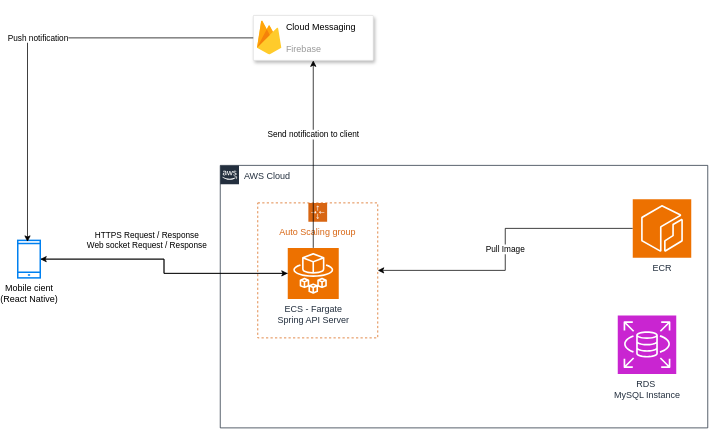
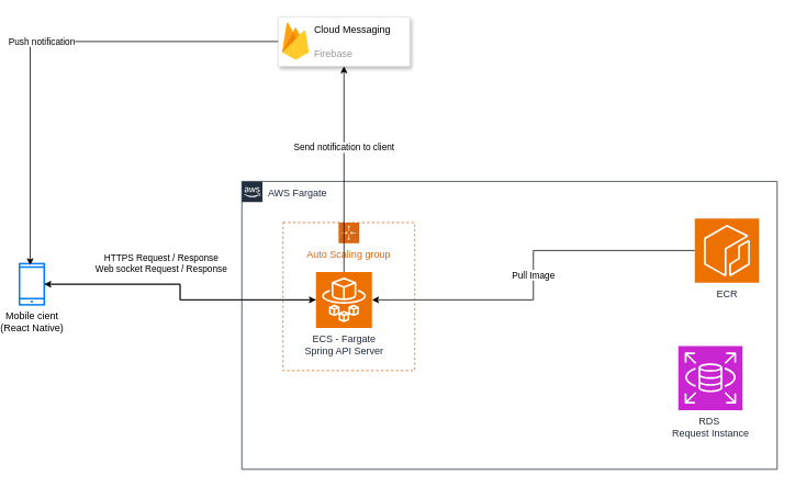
  <mxCell id="0" />
  <mxCell id="1" parent="0" />
- <mxCell id="2" value="AWS Cloud" style="points=[[0,0],[0.25,0],[0.5,0],[0.75,0],[1,0],[1,0.25],[1,0.5],[1,0.75],[1,1],[0.75,1],[0.5,1],[0.25,1],[0,1],[0,0.75],[0,0.5],[0,0.25]];outlineConnect=0;gradientColor=none;html=1;whiteSpace=wrap;fontSize=12;fontStyle=0;container=1;pointerEvents=0;collapsible=0;recursiveResize=0;shape=mxgraph.aws4.group;grIcon=mxgraph.aws4.group_aws_cloud_alt;strokeColor=#232F3E;fillColor=none;verticalAlign=top;align=left;spacingLeft=30;fontColor=#232F3E;dashed=0;" vertex="1" parent="1"><mxGeometry x="290" y="220" width="650" height="350" as="geometry" /></mxCell>
+ <mxCell id="2" value="AWS Fargate" style="points=[[0,0],[0.25,0],[0.5,0],[0.75,0],[1,0],[1,0.25],[1,0.5],[1,0.75],[1,1],[0.75,1],[0.5,1],[0.25,1],[0,1],[0,0.75],[0,0.5],[0,0.25]];outlineConnect=0;gradientColor=none;html=1;whiteSpace=wrap;fontSize=12;fontStyle=0;container=1;pointerEvents=0;collapsible=0;recursiveResize=0;shape=mxgraph.aws4.group;grIcon=mxgraph.aws4.group_aws_cloud_alt;strokeColor=#232F3E;fillColor=none;verticalAlign=top;align=left;spacingLeft=30;fontColor=#232F3E;dashed=0;" vertex="1" parent="1"><mxGeometry x="290" y="220" width="650" height="350" as="geometry" /></mxCell>
  <mxCell id="3" value="ECS - Fargate&lt;div&gt;Spring API Server&lt;/div&gt;" style="sketch=0;points=[[0,0,0],[0.25,0,0],[0.5,0,0],[0.75,0,0],[1,0,0],[0,1,0],[0.25,1,0],[0.5,1,0],[0.75,1,0],[1,1,0],[0,0.25,0],[0,0.5,0],[0,0.75,0],[1,0.25,0],[1,0.5,0],[1,0.75,0]];outlineConnect=0;fontColor=#232F3E;fillColor=#ED7100;strokeColor=#ffffff;dashed=0;verticalLabelPosition=bottom;verticalAlign=top;align=center;html=1;fontSize=12;fontStyle=0;aspect=fixed;shape=mxgraph.aws4.resourceIcon;resIcon=mxgraph.aws4.fargate;" vertex="1" parent="2"><mxGeometry x="90" y="110" width="68" height="68" as="geometry" /></mxCell>
- <mxCell id="4" value="Pull Image" style="edgeStyle=orthogonalEdgeStyle;rounded=0;orthogonalLoop=1;jettySize=auto;html=1;" edge="1" parent="2" source="5" target="7"><mxGeometry relative="1" as="geometry" /></mxCell>
+ <mxCell id="4" value="Pull Image" style="edgeStyle=orthogonalEdgeStyle;rounded=0;orthogonalLoop=1;jettySize=auto;html=1;" edge="1" parent="2" source="5" target="3"><mxGeometry relative="1" as="geometry" /></mxCell>
  <mxCell id="5" value="ECR" style="sketch=0;points=[[0,0,0],[0.25,0,0],[0.5,0,0],[0.75,0,0],[1,0,0],[0,1,0],[0.25,1,0],[0.5,1,0],[0.75,1,0],[1,1,0],[0,0.25,0],[0,0.5,0],[0,0.75,0],[1,0.25,0],[1,0.5,0],[1,0.75,0]];outlineConnect=0;fontColor=#232F3E;fillColor=#ED7100;strokeColor=#ffffff;dashed=0;verticalLabelPosition=bottom;verticalAlign=top;align=center;html=1;fontSize=12;fontStyle=0;aspect=fixed;shape=mxgraph.aws4.resourceIcon;resIcon=mxgraph.aws4.ecr;" vertex="1" parent="2"><mxGeometry x="550" y="45" width="78" height="78" as="geometry" /></mxCell>
- <mxCell id="6" value="RDS&amp;nbsp;&lt;br&gt;MySQL Instance" style="sketch=0;points=[[0,0,0],[0.25,0,0],[0.5,0,0],[0.75,0,0],[1,0,0],[0,1,0],[0.25,1,0],[0.5,1,0],[0.75,1,0],[1,1,0],[0,0.25,0],[0,0.5,0],[0,0.75,0],[1,0.25,0],[1,0.5,0],[1,0.75,0]];outlineConnect=0;fontColor=#232F3E;fillColor=#C925D1;strokeColor=#ffffff;dashed=0;verticalLabelPosition=bottom;verticalAlign=top;align=center;html=1;fontSize=12;fontStyle=0;aspect=fixed;shape=mxgraph.aws4.resourceIcon;resIcon=mxgraph.aws4.rds;" vertex="1" parent="2"><mxGeometry x="530" y="200" width="78" height="78" as="geometry" /></mxCell>
+ <mxCell id="6" value="RDS&amp;nbsp;&lt;br&gt;Request Instance" style="sketch=0;points=[[0,0,0],[0.25,0,0],[0.5,0,0],[0.75,0,0],[1,0,0],[0,1,0],[0.25,1,0],[0.5,1,0],[0.75,1,0],[1,1,0],[0,0.25,0],[0,0.5,0],[0,0.75,0],[1,0.25,0],[1,0.5,0],[1,0.75,0]];outlineConnect=0;fontColor=#232F3E;fillColor=#C925D1;strokeColor=#ffffff;dashed=0;verticalLabelPosition=bottom;verticalAlign=top;align=center;html=1;fontSize=12;fontStyle=0;aspect=fixed;shape=mxgraph.aws4.resourceIcon;resIcon=mxgraph.aws4.rds;" vertex="1" parent="2"><mxGeometry x="530" y="200" width="78" height="78" as="geometry" /></mxCell>
  <mxCell id="7" value="Auto Scaling group" style="points=[[0,0],[0.25,0],[0.5,0],[0.75,0],[1,0],[1,0.25],[1,0.5],[1,0.75],[1,1],[0.75,1],[0.5,1],[0.25,1],[0,1],[0,0.75],[0,0.5],[0,0.25]];outlineConnect=0;gradientColor=none;html=1;whiteSpace=wrap;fontSize=12;fontStyle=0;container=1;pointerEvents=0;collapsible=0;recursiveResize=0;shape=mxgraph.aws4.groupCenter;grIcon=mxgraph.aws4.group_auto_scaling_group;grStroke=1;strokeColor=#D86613;fillColor=none;verticalAlign=top;align=center;fontColor=#D86613;dashed=1;spacingTop=25;" vertex="1" parent="2"><mxGeometry x="50" y="50" width="160" height="180" as="geometry" /></mxCell>
  <mxCell id="8" value="HTTPS Request / Response&lt;br&gt;Web socket Request / Response" style="edgeStyle=orthogonalEdgeStyle;rounded=0;orthogonalLoop=1;jettySize=auto;html=1;entryX=0;entryY=0.5;entryDx=0;entryDy=0;entryPerimeter=0;" edge="1" parent="1" source="9" target="3"><mxGeometry x="-0.186" y="25" relative="1" as="geometry"><mxPoint as="offset" /></mxGeometry></mxCell>
  <mxCell id="9" value="Mobile cient&lt;br&gt;(React Native)" style="html=1;verticalLabelPosition=bottom;align=center;labelBackgroundColor=#ffffff;verticalAlign=top;strokeWidth=2;strokeColor=#0080F0;shadow=0;dashed=0;shape=mxgraph.ios7.icons.smartphone;" vertex="1" parent="1"><mxGeometry x="20" y="320" width="30" height="50" as="geometry" /></mxCell>
  <mxCell id="10" style="edgeStyle=orthogonalEdgeStyle;rounded=0;orthogonalLoop=1;jettySize=auto;html=1;" edge="1" parent="1" source="3" target="9"><mxGeometry relative="1" as="geometry" /></mxCell>
  <mxCell id="11" value="" style="strokeColor=#dddddd;shadow=1;strokeWidth=1;rounded=1;absoluteArcSize=1;arcSize=2;" vertex="1" parent="1"><mxGeometry x="334" y="20" width="160" height="60" as="geometry" /></mxCell>
  <mxCell id="12" value="&lt;font color=&quot;#000000&quot;&gt;Cloud Messaging&lt;/font&gt;&lt;div&gt;&lt;font color=&quot;#000000&quot;&gt;&lt;br&gt;&lt;/font&gt;Firebase&lt;/div&gt;" style="sketch=0;dashed=0;connectable=0;html=1;fillColor=#5184F3;strokeColor=none;shape=mxgraph.gcp2.firebase;part=1;labelPosition=right;verticalLabelPosition=middle;align=left;verticalAlign=middle;spacingLeft=5;fontColor=#999999;fontSize=12;" vertex="1" parent="11"><mxGeometry width="32.4" height="45" relative="1" as="geometry"><mxPoint x="5" y="7" as="offset" /></mxGeometry></mxCell>
  <mxCell id="13" style="edgeStyle=orthogonalEdgeStyle;rounded=0;orthogonalLoop=1;jettySize=auto;html=1;exitX=0.5;exitY=0;exitDx=0;exitDy=0;exitPerimeter=0;" edge="1" parent="1" source="3" target="11"><mxGeometry relative="1" as="geometry" /></mxCell>
  <mxCell id="14" value="Send notification to client" style="edgeLabel;html=1;align=center;verticalAlign=middle;resizable=0;points=[];" vertex="1" connectable="0" parent="13"><mxGeometry x="0.216" y="1" relative="1" as="geometry"><mxPoint as="offset" /></mxGeometry></mxCell>
  <mxCell id="15" value="Push notification" style="edgeStyle=orthogonalEdgeStyle;rounded=0;orthogonalLoop=1;jettySize=auto;html=1;entryX=0.433;entryY=0.04;entryDx=0;entryDy=0;entryPerimeter=0;" edge="1" parent="1" source="11" target="9"><mxGeometry relative="1" as="geometry" /></mxCell>
